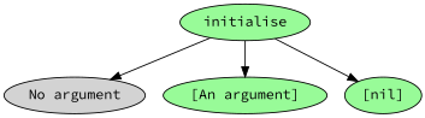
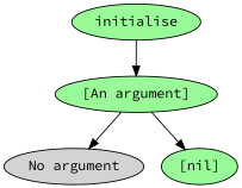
  digraph {
    fontname="Source Code Pro"
    node [fillcolor=palegreen fontname="Source Code Pro" style=filled]
    edge [fontname="Source Code Pro"]
    n1 [fillcolor=lightgrey label="No argument"]
    n2 [label="[An argument]"]
    n3 [label="[nil]"]
    initialise
-   initialise -> n1
+   n2 -> n1
    initialise -> n2
-   initialise -> n3
+   n2 -> n3
  }
